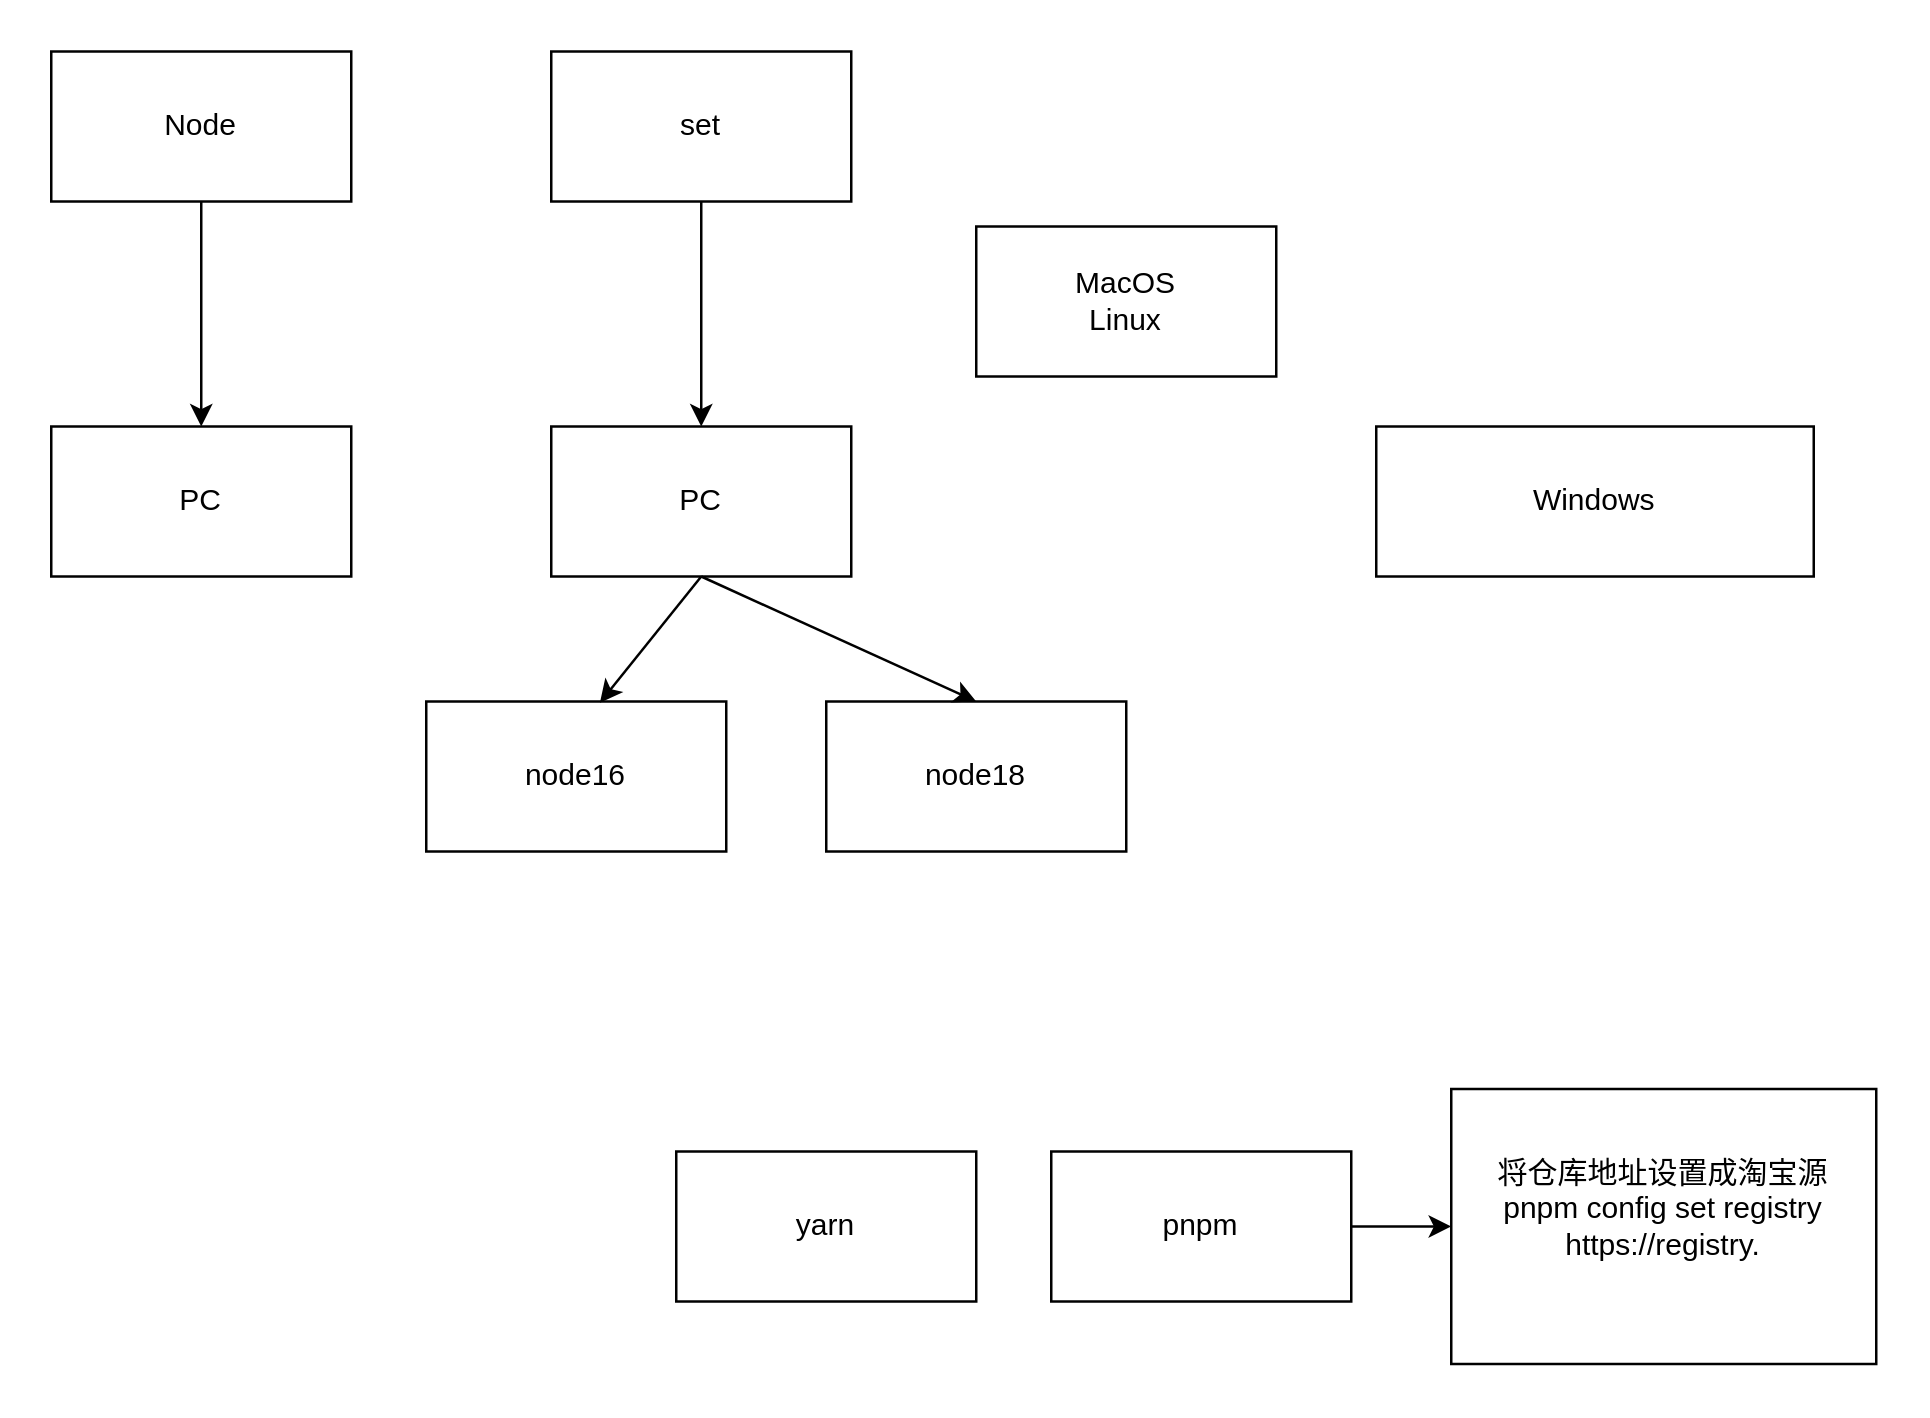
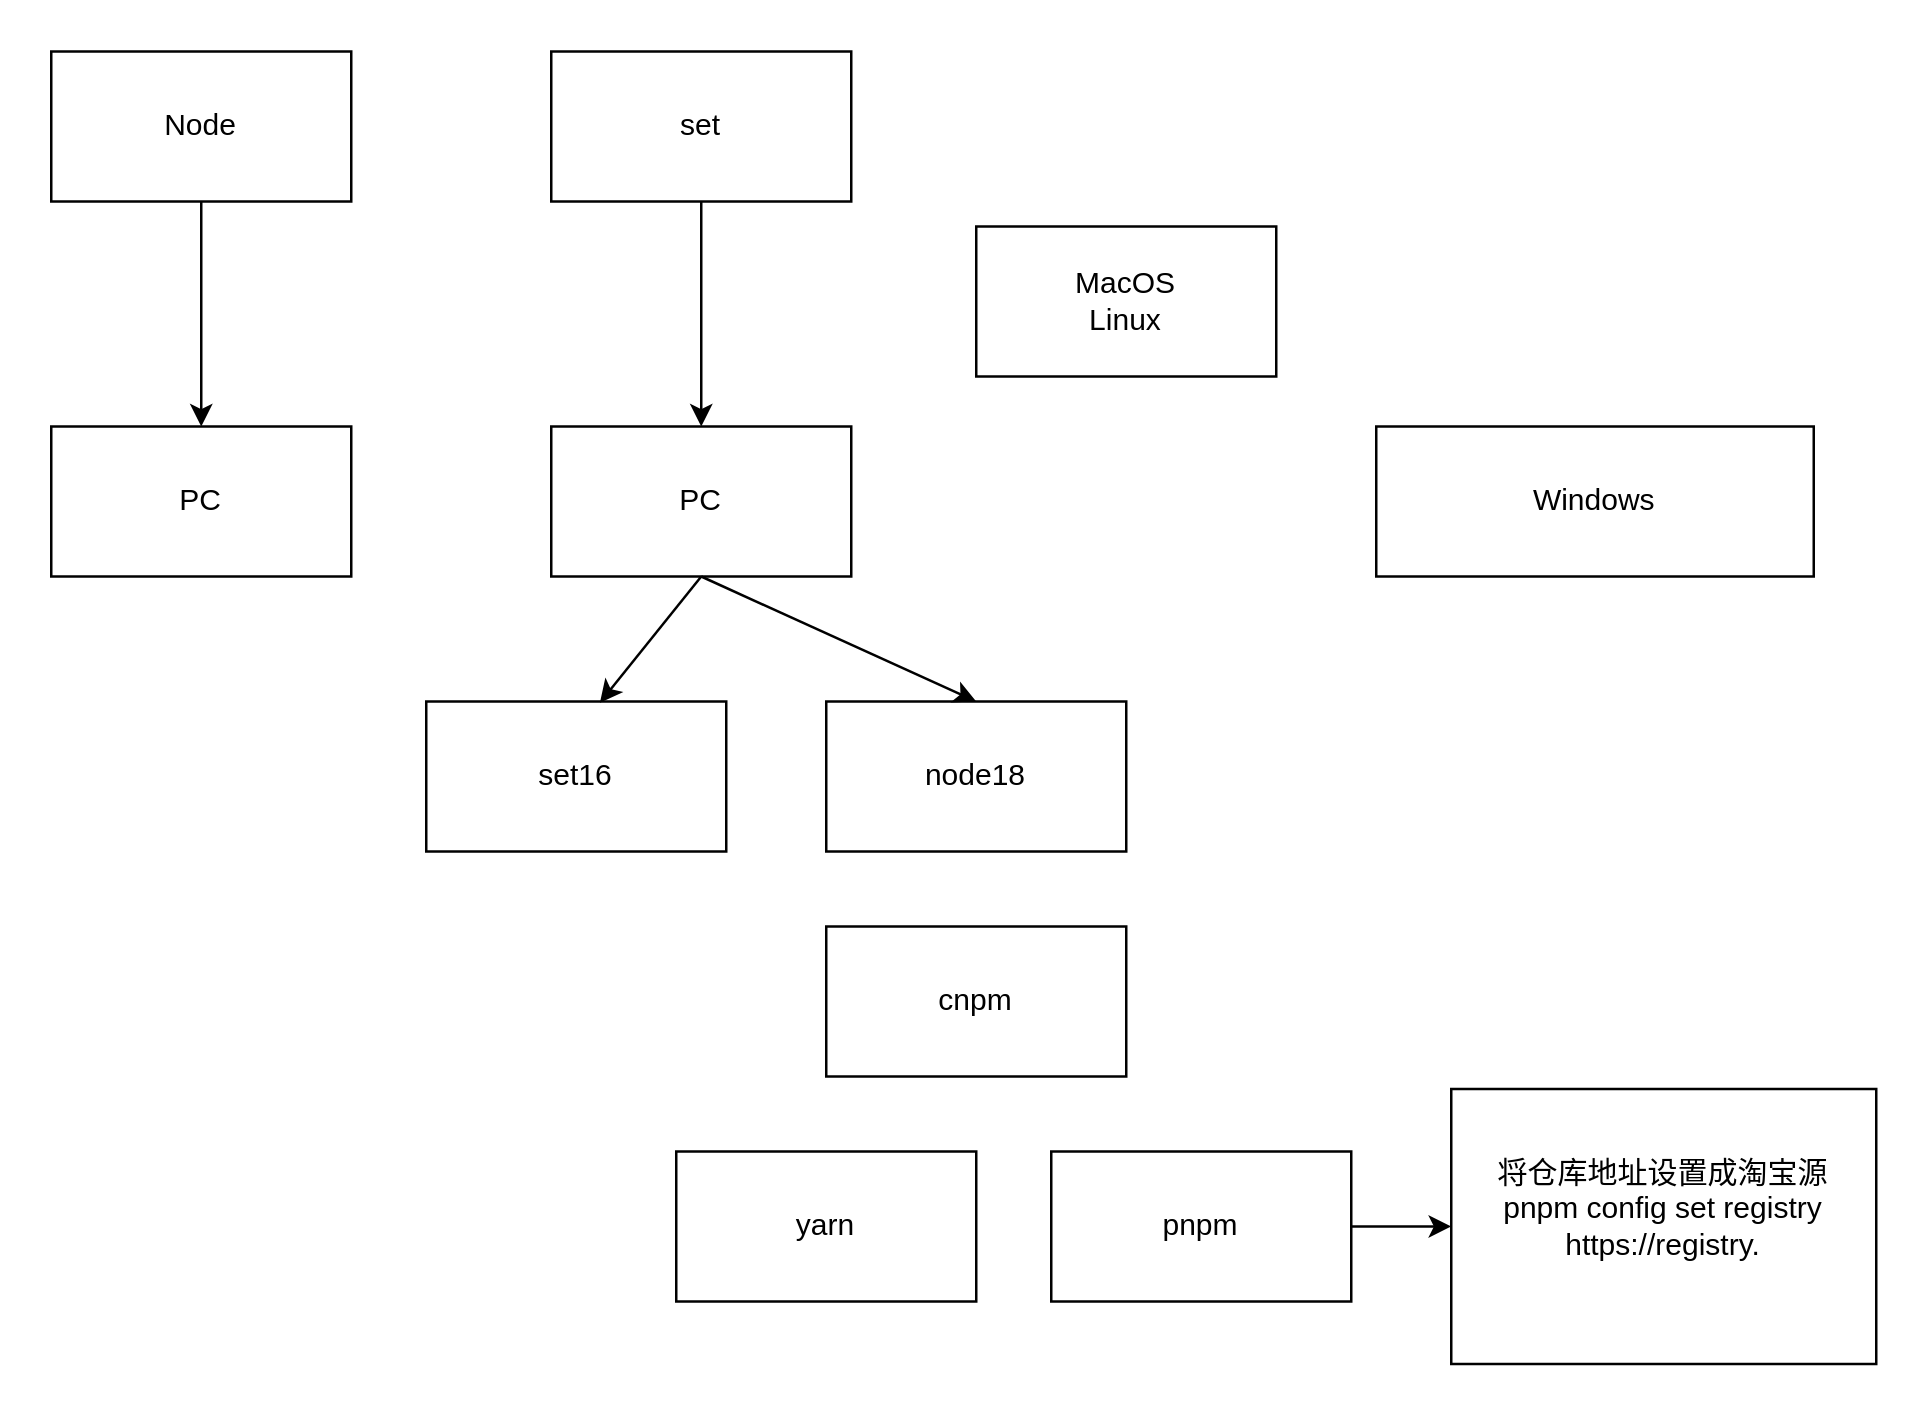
  <mxCell id="0" />
  <mxCell id="1" parent="0" />
  <mxCell id="2" value="" style="edgeStyle=orthogonalEdgeStyle;rounded=0;orthogonalLoop=1;jettySize=auto;html=1;" edge="1" parent="1" source="3" target="4"><mxGeometry relative="1" as="geometry" /></mxCell>
  <mxCell id="3" value="Node" style="rounded=0;whiteSpace=wrap;html=1;" vertex="1" parent="1"><mxGeometry x="20" y="20" width="120" height="60" as="geometry" /></mxCell>
  <mxCell id="4" value="PC" style="rounded=0;whiteSpace=wrap;html=1;" vertex="1" parent="1"><mxGeometry x="20" y="170" width="120" height="60" as="geometry" /></mxCell>
  <mxCell id="5" value="" style="edgeStyle=orthogonalEdgeStyle;rounded=0;orthogonalLoop=1;jettySize=auto;html=1;" edge="1" parent="1" source="6" target="7"><mxGeometry relative="1" as="geometry" /></mxCell>
  <mxCell id="6" value="set" style="rounded=0;whiteSpace=wrap;html=1;" vertex="1" parent="1"><mxGeometry x="220" y="20" width="120" height="60" as="geometry" /></mxCell>
  <mxCell id="7" value="PC" style="rounded=0;whiteSpace=wrap;html=1;" vertex="1" parent="1"><mxGeometry x="220" y="170" width="120" height="60" as="geometry" /></mxCell>
- <mxCell id="8" value="node16" style="rounded=0;whiteSpace=wrap;html=1;" vertex="1" parent="1"><mxGeometry x="170" y="280" width="120" height="60" as="geometry" /></mxCell>
+ <mxCell id="8" value="set16" style="rounded=0;whiteSpace=wrap;html=1;" vertex="1" parent="1"><mxGeometry x="170" y="280" width="120" height="60" as="geometry" /></mxCell>
  <mxCell id="9" value="node18" style="rounded=0;whiteSpace=wrap;html=1;" vertex="1" parent="1"><mxGeometry x="330" y="280" width="120" height="60" as="geometry" /></mxCell>
  <mxCell id="10" value="" style="endArrow=classic;html=1;rounded=0;entryX=0.579;entryY=0.008;entryDx=0;entryDy=0;entryPerimeter=0;" edge="1" parent="1" target="8"><mxGeometry width="50" height="50" relative="1" as="geometry"><mxPoint x="280" y="230" as="sourcePoint" /><mxPoint x="330" y="180" as="targetPoint" /></mxGeometry></mxCell>
  <mxCell id="11" value="" style="endArrow=classic;html=1;rounded=0;entryX=0.5;entryY=0;entryDx=0;entryDy=0;" edge="1" parent="1" target="9"><mxGeometry width="50" height="50" relative="1" as="geometry"><mxPoint x="280" y="230" as="sourcePoint" /><mxPoint x="330" y="180" as="targetPoint" /></mxGeometry></mxCell>
  <mxCell id="12" value="MacOS&lt;br&gt;Linux" style="rounded=0;whiteSpace=wrap;html=1;" vertex="1" parent="1"><mxGeometry x="390" y="90" width="120" height="60" as="geometry" /></mxCell>
  <mxCell id="13" value="Windows" style="rounded=0;whiteSpace=wrap;html=1;" vertex="1" parent="1"><mxGeometry x="550" y="170" width="175" height="60" as="geometry" /></mxCell>
+ <mxCell id="14" value="cnpm" style="rounded=0;whiteSpace=wrap;html=1;" vertex="1" parent="1"><mxGeometry x="330" y="370" width="120" height="60" as="geometry" /></mxCell>
  <mxCell id="15" value="yarn" style="rounded=0;whiteSpace=wrap;html=1;" vertex="1" parent="1"><mxGeometry x="270" y="460" width="120" height="60" as="geometry" /></mxCell>
  <mxCell id="16" value="" style="edgeStyle=orthogonalEdgeStyle;rounded=0;orthogonalLoop=1;jettySize=auto;html=1;" edge="1" parent="1" source="17" target="18"><mxGeometry relative="1" as="geometry" /></mxCell>
  <mxCell id="17" value="pnpm" style="rounded=0;whiteSpace=wrap;html=1;" vertex="1" parent="1"><mxGeometry x="420" y="460" width="120" height="60" as="geometry" /></mxCell>
  <mxCell id="18" value="将仓库地址设置成淘宝源&lt;br&gt;&lt;div&gt;pnpm config set registry https://registry.&lt;/div&gt;&lt;div&gt;&lt;br&gt;&lt;/div&gt;" style="rounded=0;whiteSpace=wrap;html=1;" vertex="1" parent="1"><mxGeometry x="580" y="435" width="170" height="110" as="geometry" /></mxCell>
